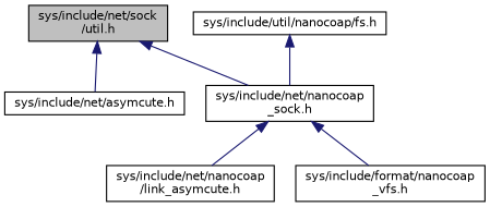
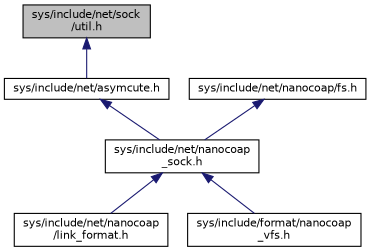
  digraph {
    node [color=black fillcolor=white fontname=Helvetica fontsize=10 shape=record style=filled]
    edge [color=midnightblue dir=back fontname=Helvetica fontsize=10 labelfontname=Helvetica labelfontsize=10 style=solid]
    n1 [fillcolor=grey75 fontcolor=black height=0.2 label="sys/include/net/sock\l/util.h" width=0.4]
    n2 [height=0.2 label="sys/include/net/asymcute.h" width=0.4]
    n3 [height=0.2 label="sys/include/net/nanocoap\l_sock.h" width=0.4]
-   n4 [height=0.2 label="sys/include/net/nanocoap\l/link_asymcute.h" width=0.4]
+   n4 [height=0.2 label="sys/include/net/nanocoap\l/link_format.h" width=0.4]
    n5 [height=0.2 label="sys/include/format/nanocoap\l_vfs.h" width=0.4]
-   n6 [height=0.2 label="sys/include/util/nanocoap/fs.h" width=0.4]
+   n6 [height=0.2 label="sys/include/net/nanocoap/fs.h" width=0.4]
    n1 -> n2
-   n1 -> n3
+   n2 -> n3
    n3 -> n4
    n3 -> n5
    n6 -> n3
  }
